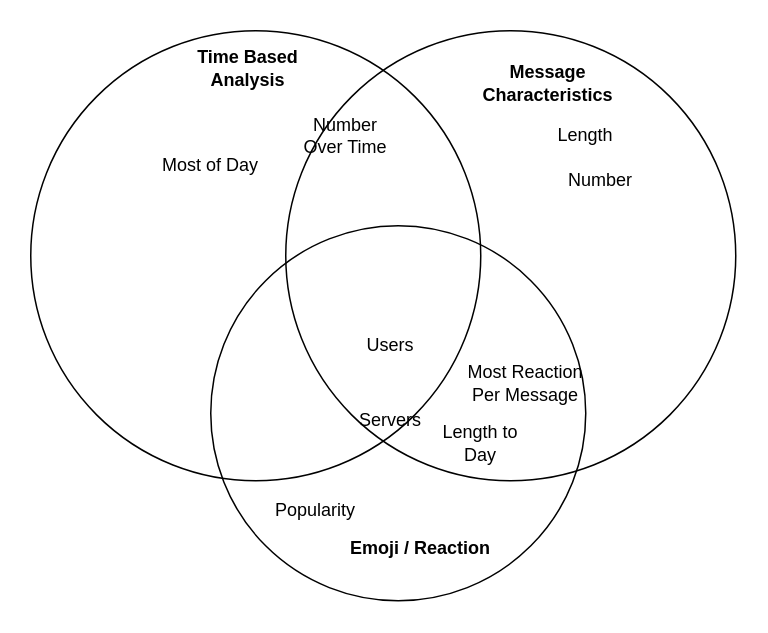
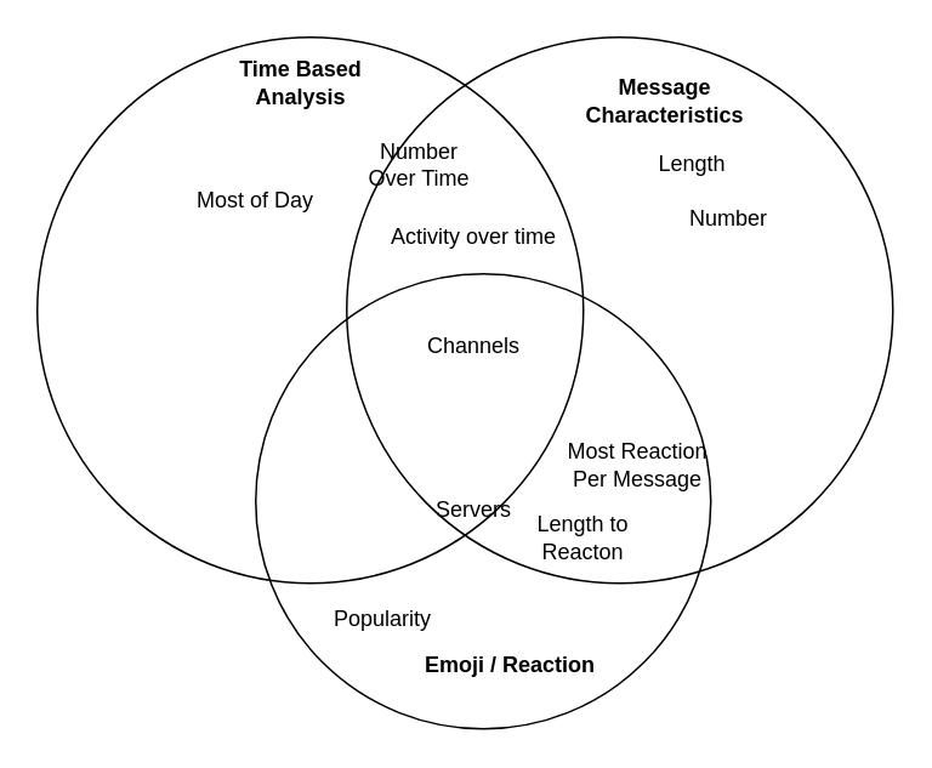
  <mxCell id="0" />
  <mxCell id="1" parent="0" />
  <mxCell id="2" value="" style="ellipse;whiteSpace=wrap;html=1;aspect=fixed;fillColor=none;" vertex="1" parent="1"><mxGeometry x="20" y="20" width="300" height="300" as="geometry" /></mxCell>
  <mxCell id="3" value="" style="ellipse;whiteSpace=wrap;html=1;aspect=fixed;fillColor=none;" vertex="1" parent="1"><mxGeometry x="190" y="20" width="300" height="300" as="geometry" /></mxCell>
  <mxCell id="4" value="" style="ellipse;whiteSpace=wrap;html=1;aspect=fixed;fillColor=none;" vertex="1" parent="1"><mxGeometry x="140" y="150" width="250" height="250" as="geometry" /></mxCell>
  <mxCell id="5" value="&lt;b&gt;Time Based Analysis&lt;/b&gt;" style="text;html=1;strokeColor=none;fillColor=none;align=center;verticalAlign=middle;whiteSpace=wrap;rounded=0;" vertex="1" parent="1"><mxGeometry x="120" y="30" width="90" height="30" as="geometry" /></mxCell>
  <mxCell id="6" value="&lt;b&gt;Message Characteristics&lt;/b&gt;" style="text;html=1;strokeColor=none;fillColor=none;align=center;verticalAlign=middle;whiteSpace=wrap;rounded=0;" vertex="1" parent="1"><mxGeometry x="320" y="40" width="90" height="30" as="geometry" /></mxCell>
  <mxCell id="7" value="&lt;b&gt;Emoji / Reaction&lt;/b&gt;" style="text;html=1;strokeColor=none;fillColor=none;align=center;verticalAlign=middle;whiteSpace=wrap;rounded=0;" vertex="1" parent="1"><mxGeometry x="220" y="340" width="120" height="50" as="geometry" /></mxCell>
+ <mxCell id="8" value="Channels" style="text;html=1;strokeColor=none;fillColor=none;align=center;verticalAlign=middle;whiteSpace=wrap;rounded=0;" vertex="1" parent="1"><mxGeometry x="240" y="180" width="40" height="20" as="geometry" /></mxCell>
  <mxCell id="9" value="Servers" style="text;html=1;strokeColor=none;fillColor=none;align=center;verticalAlign=middle;whiteSpace=wrap;rounded=0;" vertex="1" parent="1"><mxGeometry x="240" y="270" width="40" height="20" as="geometry" /></mxCell>
- <mxCell id="10" value="Users" style="text;html=1;strokeColor=none;fillColor=none;align=center;verticalAlign=middle;whiteSpace=wrap;rounded=0;" vertex="1" parent="1"><mxGeometry x="240" y="220" width="40" height="20" as="geometry" /></mxCell>
- <mxCell id="11" value="Length" style="text;html=1;strokeColor=none;fillColor=none;align=center;verticalAlign=middle;whiteSpace=wrap;rounded=0;" vertex="1" parent="1"><mxGeometry x="370" y="80" width="40" height="20" as="geometry" /></mxCell>
- <mxCell id="12" value="Length to Day" style="text;html=1;strokeColor=none;fillColor=none;align=center;verticalAlign=middle;whiteSpace=wrap;rounded=0;" vertex="1" parent="1"><mxGeometry x="290" y="280" width="60" height="30" as="geometry" /></mxCell>
+ <mxCell id="11" value="Length" style="text;html=1;strokeColor=none;fillColor=none;align=center;verticalAlign=middle;whiteSpace=wrap;rounded=0;" vertex="1" parent="1"><mxGeometry x="360" y="80" width="40" height="20" as="geometry" /></mxCell>
+ <mxCell id="12" value="Length to Reacton" style="text;html=1;strokeColor=none;fillColor=none;align=center;verticalAlign=middle;whiteSpace=wrap;rounded=0;" vertex="1" parent="1"><mxGeometry x="290" y="280" width="60" height="30" as="geometry" /></mxCell>
  <mxCell id="13" value="Number" style="text;html=1;strokeColor=none;fillColor=none;align=center;verticalAlign=middle;whiteSpace=wrap;rounded=0;" vertex="1" parent="1"><mxGeometry x="380" y="110" width="40" height="20" as="geometry" /></mxCell>
  <mxCell id="14" value="Number Over Time" style="text;html=1;strokeColor=none;fillColor=none;align=center;verticalAlign=middle;whiteSpace=wrap;rounded=0;" vertex="1" parent="1"><mxGeometry x="200" y="75" width="60" height="30" as="geometry" /></mxCell>
  <mxCell id="15" value="Most of Day" style="text;html=1;strokeColor=none;fillColor=none;align=center;verticalAlign=middle;whiteSpace=wrap;rounded=0;" vertex="1" parent="1"><mxGeometry x="100" y="100" width="80" height="20" as="geometry" /></mxCell>
+ <mxCell id="16" value="Activity over time" style="text;html=1;strokeColor=none;fillColor=none;align=center;verticalAlign=middle;whiteSpace=wrap;rounded=0;" vertex="1" parent="1"><mxGeometry x="210" y="120" width="100" height="20" as="geometry" /></mxCell>
  <mxCell id="17" value="Most Reaction Per Message" style="text;html=1;strokeColor=none;fillColor=none;align=center;verticalAlign=middle;whiteSpace=wrap;rounded=0;" vertex="1" parent="1"><mxGeometry x="310" y="240" width="80" height="30" as="geometry" /></mxCell>
  <mxCell id="18" value="Popularity" style="text;html=1;strokeColor=none;fillColor=none;align=center;verticalAlign=middle;whiteSpace=wrap;rounded=0;" vertex="1" parent="1"><mxGeometry x="190" y="330" width="40" height="20" as="geometry" /></mxCell>
